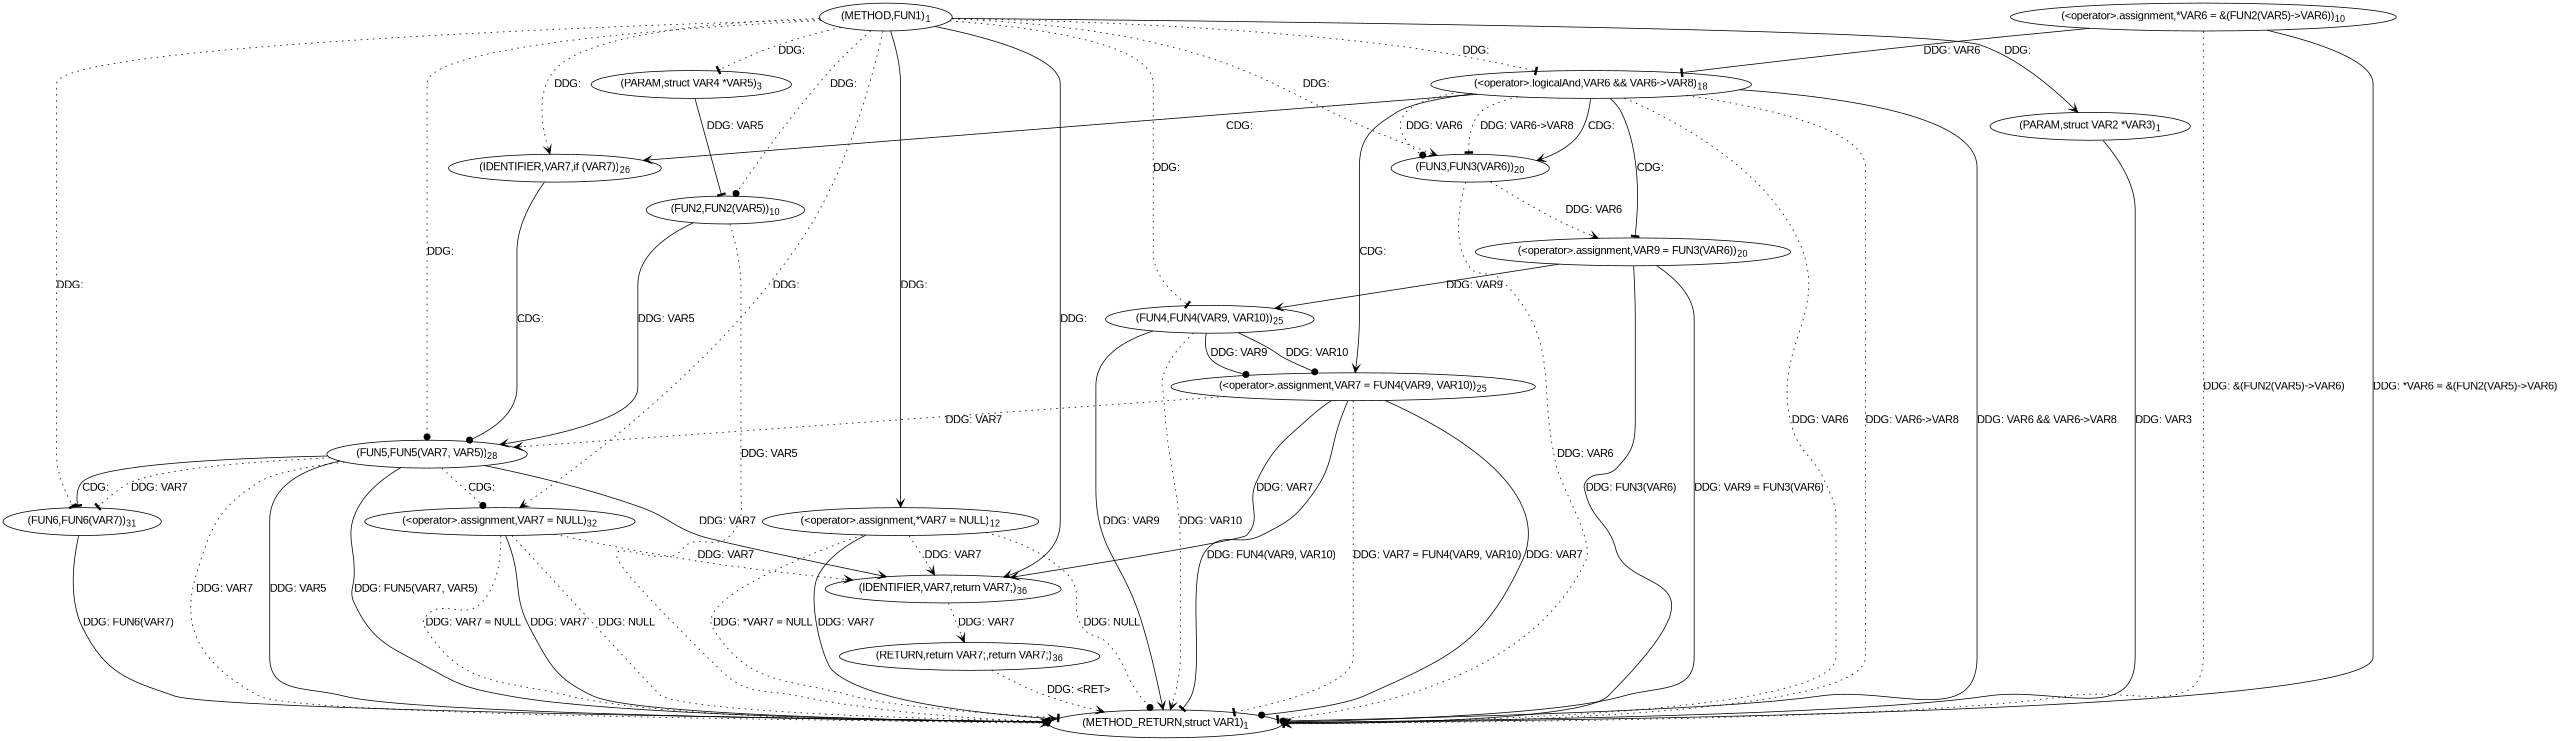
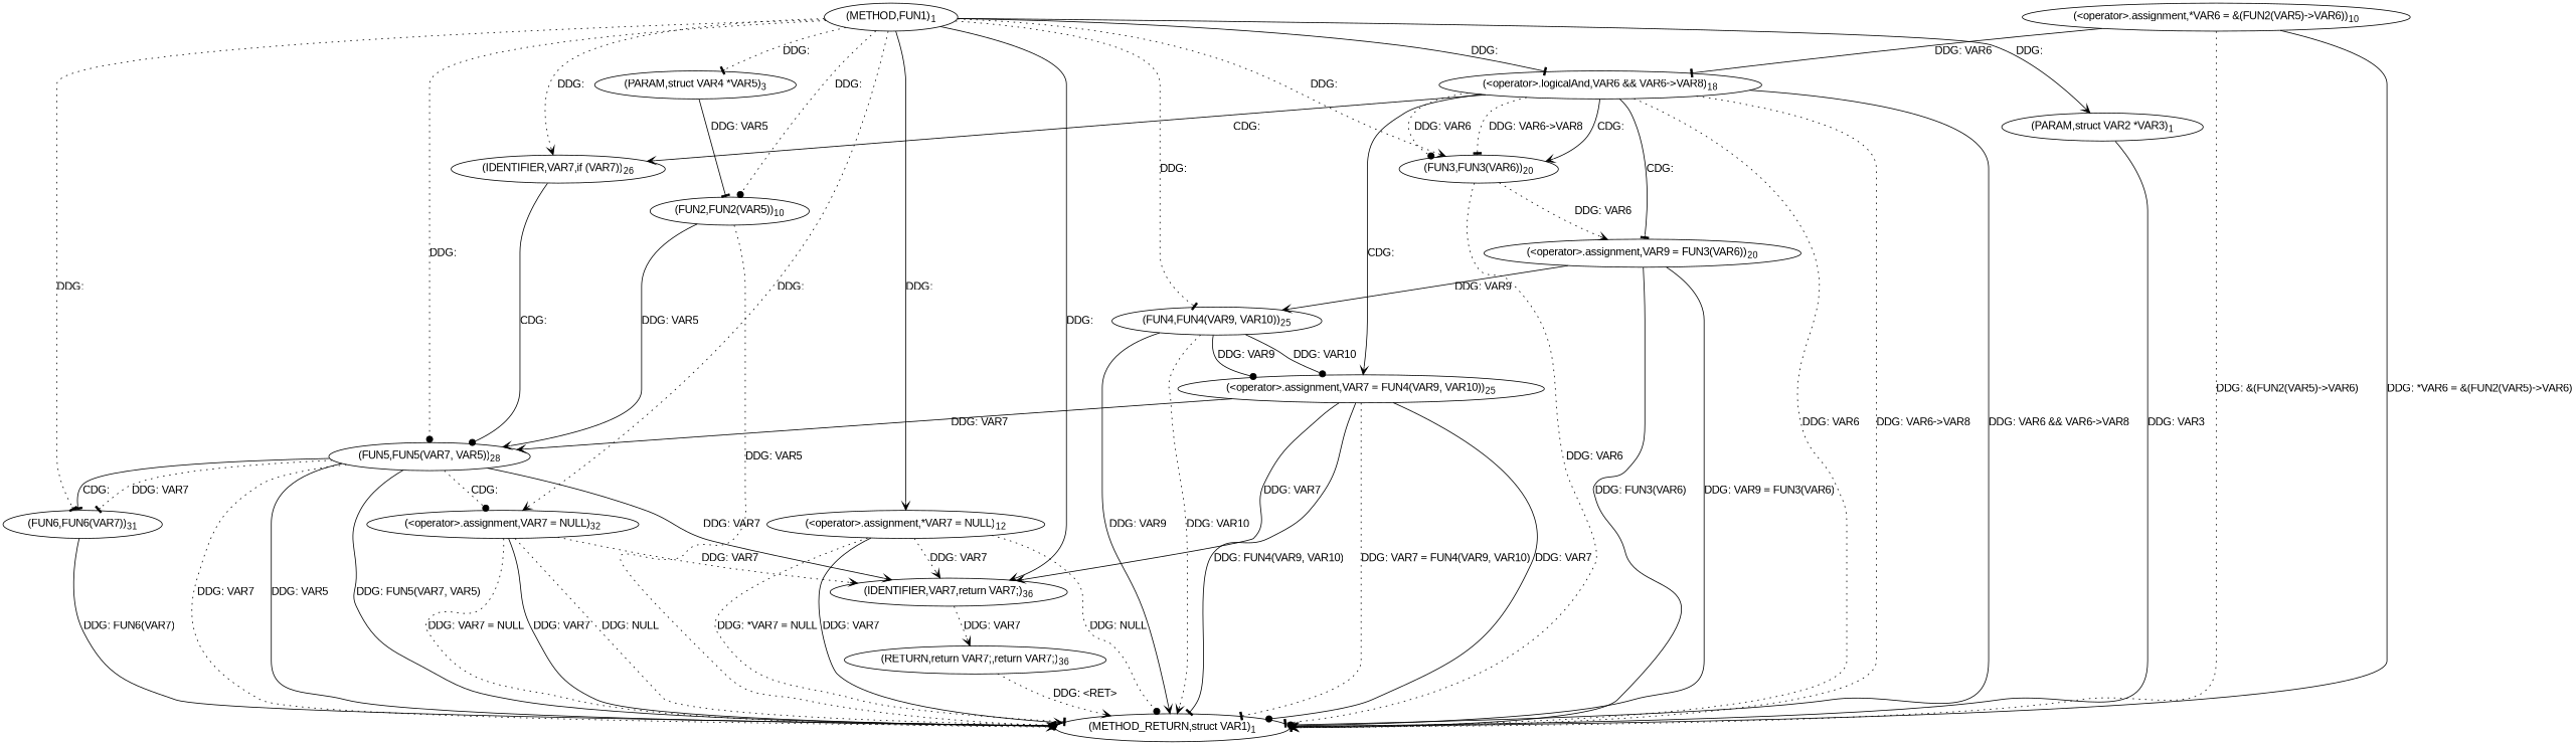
  digraph {
    fontname="Liberation Sans"
    node [fontname="Liberation Sans"]
    edge [arrowhead=vee fontname="Liberation Sans" style=dotted]
    n1 [label=<(METHOD,FUN1)<SUB>1</SUB>>]
    n2 [label=<(PARAM,struct VAR2 *VAR3)<SUB>1</SUB>>]
    n3 [label=<(PARAM,struct VAR4 *VAR5)<SUB>3</SUB>>]
    n4 [label=<(&lt;operator&gt;.assignment,*VAR7 = NULL)<SUB>12</SUB>>]
    n5 [label=<(&lt;operator&gt;.logicalAnd,VAR6 &amp;&amp; VAR6-&gt;VAR8)<SUB>18</SUB>>]
    n6 [label=<(IDENTIFIER,VAR7,return VAR7;)<SUB>36</SUB>>]
    n7 [label=<(IDENTIFIER,VAR7,if (VAR7))<SUB>26</SUB>>]
    n8 [label=<(FUN2,FUN2(VAR5))<SUB>10</SUB>>]
    n9 [label=<(FUN3,FUN3(VAR6))<SUB>20</SUB>>]
    n10 [label=<(FUN4,FUN4(VAR9, VAR10))<SUB>25</SUB>>]
    n11 [label=<(FUN5,FUN5(VAR7, VAR5))<SUB>28</SUB>>]
    n12 [label=<(FUN6,FUN6(VAR7))<SUB>31</SUB>>]
    n13 [label=<(&lt;operator&gt;.assignment,VAR7 = NULL)<SUB>32</SUB>>]
    n14 [label=<(METHOD_RETURN,struct VAR1)<SUB>1</SUB>>]
    n15 [label=<(&lt;operator&gt;.assignment,VAR9 = FUN3(VAR6))<SUB>20</SUB>>]
    n16 [label=<(&lt;operator&gt;.assignment,VAR7 = FUN4(VAR9, VAR10))<SUB>25</SUB>>]
    n17 [label=<(RETURN,return VAR7;,return VAR7;)<SUB>36</SUB>>]
    n18 [label=<(&lt;operator&gt;.assignment,*VAR6 = &amp;(FUN2(VAR5)-&gt;VAR6))<SUB>10</SUB>>]
    n1 -> n2 [label="DDG: " style=solid]
    n1 -> n3 [arrowhead=tee label="DDG: "]
    n1 -> n4 [label="DDG: " style=solid]
-   n1 -> n5 [arrowhead=tee label="DDG: "]
+   n1 -> n5 [arrowhead=tee label="DDG: " style=solid]
    n1 -> n6 [label="DDG: " style=solid]
    n1 -> n7 [label="DDG: "]
    n1 -> n8 [arrowhead=dot label="DDG: "]
    n1 -> n9 [label="DDG: "]
    n1 -> n10 [arrowhead=tee label="DDG: "]
    n1 -> n11 [arrowhead=dot label="DDG: "]
    n1 -> n12 [arrowhead=tee label="DDG: "]
    n1 -> n13 [label="DDG: "]
    n2 -> n14 [label="DDG: VAR3" style=solid]
    n3 -> n8 [arrowhead=tee label="DDG: VAR5" style=solid]
    n4 -> n6 [label="DDG: VAR7"]
    n4 -> n14 [label="DDG: VAR7" style=solid]
    n4 -> n14 [arrowhead=dot label="DDG: NULL"]
    n4 -> n14 [arrowhead=tee label="DDG: *VAR7 = NULL"]
    n5 -> n7 [label="CDG: " style=solid]
    n5 -> n9 [arrowhead=dot label="DDG: VAR6"]
    n5 -> n9 [arrowhead=tee label="DDG: VAR6-&gt;VAR8"]
    n5 -> n9 [label="CDG: " style=solid]
    n5 -> n14 [label="DDG: VAR6"]
    n5 -> n14 [label="DDG: VAR6-&gt;VAR8"]
    n5 -> n14 [arrowhead=dot label="DDG: VAR6 &amp;&amp; VAR6-&gt;VAR8" style=solid]
    n5 -> n15 [arrowhead=tee label="CDG: " style=solid]
    n5 -> n16 [label="CDG: " style=solid]
    n6 -> n17 [label="DDG: VAR7"]
    n7 -> n11 [arrowhead=dot label="CDG: " style=solid]
    n8 -> n11 [label="DDG: VAR5" style=solid]
    n8 -> n14 [arrowhead=tee label="DDG: VAR5"]
    n9 -> n14 [arrowhead=tee label="DDG: VAR6"]
    n9 -> n15 [label="DDG: VAR6"]
    n10 -> n14 [label="DDG: VAR9" style=solid]
    n10 -> n14 [label="DDG: VAR10"]
    n10 -> n16 [arrowhead=dot label="DDG: VAR9" style=solid]
    n10 -> n16 [arrowhead=dot label="DDG: VAR10" style=solid]
    n11 -> n6 [label="DDG: VAR7" style=solid]
    n11 -> n12 [arrowhead=tee label="DDG: VAR7"]
    n11 -> n12 [arrowhead=tee label="CDG: " style=solid]
    n11 -> n13 [arrowhead=dot label="CDG: "]
    n11 -> n14 [label="DDG: VAR7"]
    n11 -> n14 [arrowhead=dot label="DDG: VAR5" style=solid]
    n11 -> n14 [arrowhead=dot label="DDG: FUN5(VAR7, VAR5)" style=solid]
    n12 -> n14 [arrowhead=tee label="DDG: FUN6(VAR7)" style=solid]
    n13 -> n6 [label="DDG: VAR7"]
    n13 -> n14 [arrowhead=tee label="DDG: VAR7" style=solid]
    n13 -> n14 [arrowhead=dot label="DDG: NULL"]
    n13 -> n14 [label="DDG: VAR7 = NULL"]
    n15 -> n10 [label="DDG: VAR9" style=solid]
    n15 -> n14 [arrowhead=tee label="DDG: FUN3(VAR6)" style=solid]
    n15 -> n14 [arrowhead=dot label="DDG: VAR9 = FUN3(VAR6)" style=solid]
    n16 -> n6 [label="DDG: VAR7" style=solid]
-   n16 -> n11 [label="DDG: VAR7"]
+   n16 -> n11 [label="DDG: VAR7" style=solid]
    n16 -> n14 [arrowhead=dot label="DDG: VAR7" style=solid]
    n16 -> n14 [arrowhead=tee label="DDG: FUN4(VAR9, VAR10)" style=solid]
    n16 -> n14 [arrowhead=tee label="DDG: VAR7 = FUN4(VAR9, VAR10)"]
    n17 -> n14 [label="DDG: &lt;RET&gt;"]
    n18 -> n5 [arrowhead=tee label="DDG: VAR6" style=solid]
    n18 -> n14 [label="DDG: &amp;(FUN2(VAR5)-&gt;VAR6)"]
    n18 -> n14 [arrowhead=dot label="DDG: *VAR6 = &amp;(FUN2(VAR5)-&gt;VAR6)" style=solid]
  }
